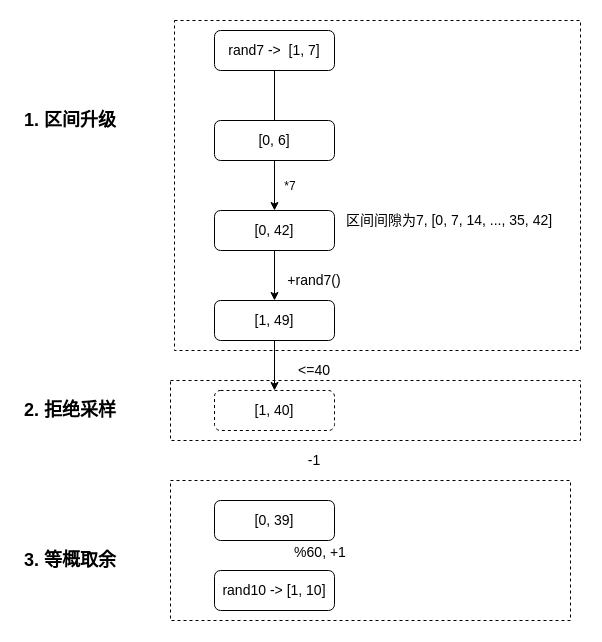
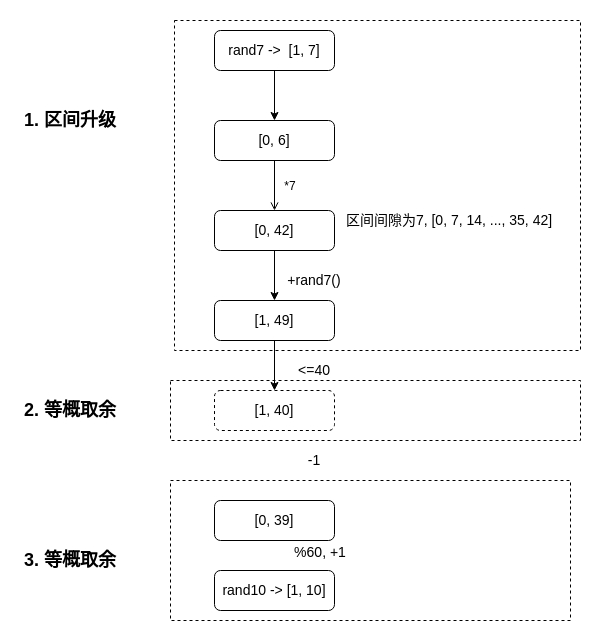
  <mxCell id="0" />
  <mxCell id="1" parent="0" />
  <mxCell id="2" value="" style="rounded=0;whiteSpace=wrap;html=1;dashed=1;" vertex="1" parent="1"><mxGeometry x="170" y="480" width="400" height="140" as="geometry" /></mxCell>
  <mxCell id="3" value="" style="rounded=0;whiteSpace=wrap;html=1;dashed=1;" vertex="1" parent="1"><mxGeometry x="170" y="380" width="410" height="60" as="geometry" /></mxCell>
  <mxCell id="4" value="" style="rounded=0;whiteSpace=wrap;html=1;dashed=1;" vertex="1" parent="1"><mxGeometry x="174" y="20" width="406" height="330" as="geometry" /></mxCell>
- <mxCell id="5" style="edgeStyle=orthogonalEdgeStyle;rounded=0;orthogonalLoop=1;jettySize=auto;html=1;exitX=0.5;exitY=1;exitDx=0;exitDy=0;entryX=0.5;entryY=0;entryDx=0;entryDy=0;endArrow=none;" edge="1" parent="1" source="6" target="8"><mxGeometry relative="1" as="geometry" /></mxCell>
+ <mxCell id="5" style="edgeStyle=orthogonalEdgeStyle;rounded=0;orthogonalLoop=1;jettySize=auto;html=1;exitX=0.5;exitY=1;exitDx=0;exitDy=0;entryX=0.5;entryY=0;entryDx=0;entryDy=0;" edge="1" parent="1" source="6" target="8"><mxGeometry relative="1" as="geometry" /></mxCell>
  <mxCell id="6" value="&lt;font style=&quot;font-size: 14px&quot;&gt;rand7 -&amp;gt;&amp;nbsp; [1, 7]&lt;/font&gt;" style="rounded=1;whiteSpace=wrap;html=1;fontSize=12;glass=0;strokeWidth=1;shadow=0;" parent="1" vertex="1"><mxGeometry x="214" y="30" width="120" height="40" as="geometry" /></mxCell>
- <mxCell id="7" style="edgeStyle=orthogonalEdgeStyle;rounded=0;orthogonalLoop=1;jettySize=auto;html=1;exitX=0.5;exitY=1;exitDx=0;exitDy=0;" edge="1" parent="1" source="8" target="10"><mxGeometry relative="1" as="geometry" /></mxCell>
+ <mxCell id="7" style="edgeStyle=orthogonalEdgeStyle;rounded=0;orthogonalLoop=1;jettySize=auto;html=1;exitX=0.5;exitY=1;exitDx=0;exitDy=0;endArrow=open;" edge="1" parent="1" source="8" target="10"><mxGeometry relative="1" as="geometry" /></mxCell>
  <mxCell id="8" value="&lt;font style=&quot;font-size: 14px&quot;&gt;[0, 6]&lt;/font&gt;" style="rounded=1;whiteSpace=wrap;html=1;fontSize=12;glass=0;strokeWidth=1;shadow=0;" parent="1" vertex="1"><mxGeometry x="214" y="120" width="120" height="40" as="geometry" /></mxCell>
  <mxCell id="9" style="edgeStyle=orthogonalEdgeStyle;rounded=0;orthogonalLoop=1;jettySize=auto;html=1;entryX=0.5;entryY=0;entryDx=0;entryDy=0;" edge="1" parent="1" source="10" target="13"><mxGeometry relative="1" as="geometry" /></mxCell>
  <mxCell id="10" value="&lt;font style=&quot;font-size: 14px&quot;&gt;[0, 42]&lt;/font&gt;" style="rounded=1;whiteSpace=wrap;html=1;fontSize=12;glass=0;strokeWidth=1;shadow=0;" vertex="1" parent="1"><mxGeometry x="214" y="210" width="120" height="40" as="geometry" /></mxCell>
  <mxCell id="11" value="*7" style="text;html=1;strokeColor=none;fillColor=none;align=center;verticalAlign=middle;whiteSpace=wrap;rounded=0;" vertex="1" parent="1"><mxGeometry x="270" y="176" width="40" height="20" as="geometry" /></mxCell>
  <mxCell id="12" value="" style="edgeStyle=orthogonalEdgeStyle;rounded=0;orthogonalLoop=1;jettySize=auto;html=1;" edge="1" parent="1" source="13" target="17"><mxGeometry relative="1" as="geometry" /></mxCell>
  <mxCell id="13" value="&lt;span style=&quot;font-size: 14px&quot;&gt;[1, 49]&lt;/span&gt;" style="rounded=1;whiteSpace=wrap;html=1;fontSize=12;glass=0;strokeWidth=1;shadow=0;" vertex="1" parent="1"><mxGeometry x="214" y="300" width="120" height="40" as="geometry" /></mxCell>
  <mxCell id="14" value="&lt;font style=&quot;font-size: 14px&quot;&gt;区间间隙为7, [0, 7, 14, ..., 35, 42]&lt;/font&gt;" style="text;html=1;strokeColor=none;fillColor=none;align=center;verticalAlign=middle;whiteSpace=wrap;rounded=0;" vertex="1" parent="1"><mxGeometry x="334" y="210" width="230" height="20" as="geometry" /></mxCell>
  <mxCell id="15" value="&lt;font style=&quot;font-size: 14px&quot;&gt;+rand7()&lt;/font&gt;" style="text;html=1;strokeColor=none;fillColor=none;align=center;verticalAlign=middle;whiteSpace=wrap;rounded=0;" vertex="1" parent="1"><mxGeometry x="294" y="270" width="40" height="20" as="geometry" /></mxCell>
  <mxCell id="16" value="&lt;font style=&quot;font-size: 18px&quot;&gt;&lt;b&gt;1. 区间升级&lt;/b&gt;&lt;/font&gt;" style="text;html=1;strokeColor=none;fillColor=none;align=center;verticalAlign=middle;whiteSpace=wrap;rounded=0;dashed=1;" vertex="1" parent="1"><mxGeometry x="20" y="110" width="100" height="20" as="geometry" /></mxCell>
  <mxCell id="17" value="&lt;span style=&quot;font-size: 14px&quot;&gt;[1, 40]&lt;/span&gt;" style="rounded=1;whiteSpace=wrap;html=1;fontSize=12;glass=0;strokeWidth=1;shadow=0;dashed=1;" vertex="1" parent="1"><mxGeometry x="214" y="390" width="120" height="40" as="geometry" /></mxCell>
- <mxCell id="18" value="&lt;b&gt;&lt;font style=&quot;font-size: 18px&quot;&gt;2. 拒绝采样&lt;/font&gt;&lt;/b&gt;" style="text;html=1;strokeColor=none;fillColor=none;align=center;verticalAlign=middle;whiteSpace=wrap;rounded=0;dashed=1;" vertex="1" parent="1"><mxGeometry x="20" y="400" width="100" height="20" as="geometry" /></mxCell>
+ <mxCell id="18" value="&lt;b&gt;&lt;font style=&quot;font-size: 18px&quot;&gt;2. 等概取余&lt;/font&gt;&lt;/b&gt;" style="text;html=1;strokeColor=none;fillColor=none;align=center;verticalAlign=middle;whiteSpace=wrap;rounded=0;dashed=1;" vertex="1" parent="1"><mxGeometry x="20" y="400" width="100" height="20" as="geometry" /></mxCell>
  <mxCell id="19" value="&lt;span style=&quot;font-size: 14px&quot;&gt;[0, 39]&lt;/span&gt;" style="rounded=1;whiteSpace=wrap;html=1;fontSize=12;glass=0;strokeWidth=1;shadow=0;" vertex="1" parent="1"><mxGeometry x="214" y="500" width="120" height="40" as="geometry" /></mxCell>
  <mxCell id="20" value="&lt;span style=&quot;font-size: 14px&quot;&gt;rand10 -&amp;gt; [1, 10]&lt;/span&gt;" style="rounded=1;whiteSpace=wrap;html=1;fontSize=12;glass=0;strokeWidth=1;shadow=0;" vertex="1" parent="1"><mxGeometry x="214" y="570" width="120" height="40" as="geometry" /></mxCell>
  <mxCell id="21" value="&lt;span style=&quot;font-size: 14px&quot;&gt;&amp;lt;=40&lt;/span&gt;" style="text;html=1;strokeColor=none;fillColor=none;align=center;verticalAlign=middle;whiteSpace=wrap;rounded=0;" vertex="1" parent="1"><mxGeometry x="294" y="360" width="40" height="20" as="geometry" /></mxCell>
  <mxCell id="22" value="&lt;span style=&quot;font-size: 14px&quot;&gt;-1&lt;/span&gt;" style="text;html=1;strokeColor=none;fillColor=none;align=center;verticalAlign=middle;whiteSpace=wrap;rounded=0;" vertex="1" parent="1"><mxGeometry x="294" y="450" width="40" height="20" as="geometry" /></mxCell>
  <mxCell id="23" value="&lt;span style=&quot;font-size: 14px&quot;&gt;%60, +1&lt;/span&gt;" style="text;html=1;strokeColor=none;fillColor=none;align=center;verticalAlign=middle;whiteSpace=wrap;rounded=0;" vertex="1" parent="1"><mxGeometry x="280" y="544.5" width="80" height="15" as="geometry" /></mxCell>
  <mxCell id="24" value="&lt;span style=&quot;font-size: 18px&quot;&gt;&lt;b&gt;3. 等概取余&lt;/b&gt;&lt;/span&gt;" style="text;html=1;strokeColor=none;fillColor=none;align=center;verticalAlign=middle;whiteSpace=wrap;rounded=0;dashed=1;" vertex="1" parent="1"><mxGeometry x="20" y="550" width="100" height="20" as="geometry" /></mxCell>
